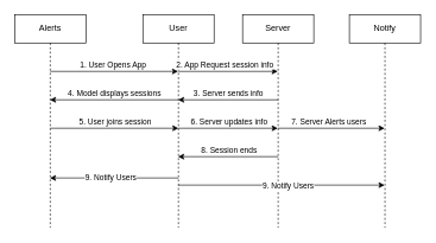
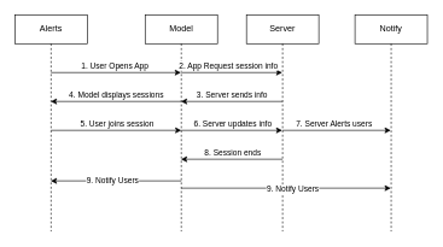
  <mxCell id="0" />
  <mxCell id="1" parent="0" />
  <mxCell id="2" value="Alerts" style="shape=umlLifeline;perimeter=lifelinePerimeter;whiteSpace=wrap;html=1;container=0;dropTarget=0;collapsible=0;recursiveResize=0;outlineConnect=0;portConstraint=eastwest;newEdgeStyle={&quot;edgeStyle&quot;:&quot;elbowEdgeStyle&quot;,&quot;elbow&quot;:&quot;vertical&quot;,&quot;curved&quot;:0,&quot;rounded&quot;:0};" parent="1" vertex="1"><mxGeometry x="20" y="20" width="100" height="300" as="geometry" /></mxCell>
- <mxCell id="3" value="User" style="shape=umlLifeline;perimeter=lifelinePerimeter;whiteSpace=wrap;html=1;container=0;dropTarget=0;collapsible=0;recursiveResize=0;outlineConnect=0;portConstraint=eastwest;newEdgeStyle={&quot;edgeStyle&quot;:&quot;elbowEdgeStyle&quot;,&quot;elbow&quot;:&quot;vertical&quot;,&quot;curved&quot;:0,&quot;rounded&quot;:0};" parent="1" vertex="1"><mxGeometry x="200" y="20" width="100" height="300" as="geometry" /></mxCell>
+ <mxCell id="3" value="Model" style="shape=umlLifeline;perimeter=lifelinePerimeter;whiteSpace=wrap;html=1;container=0;dropTarget=0;collapsible=0;recursiveResize=0;outlineConnect=0;portConstraint=eastwest;newEdgeStyle={&quot;edgeStyle&quot;:&quot;elbowEdgeStyle&quot;,&quot;elbow&quot;:&quot;vertical&quot;,&quot;curved&quot;:0,&quot;rounded&quot;:0};" parent="1" vertex="1"><mxGeometry x="200" y="20" width="100" height="300" as="geometry" /></mxCell>
  <mxCell id="4" value="Server" style="shape=umlLifeline;perimeter=lifelinePerimeter;whiteSpace=wrap;html=1;container=0;dropTarget=0;collapsible=0;recursiveResize=0;outlineConnect=0;portConstraint=eastwest;newEdgeStyle={&quot;edgeStyle&quot;:&quot;elbowEdgeStyle&quot;,&quot;elbow&quot;:&quot;vertical&quot;,&quot;curved&quot;:0,&quot;rounded&quot;:0};" vertex="1" parent="1"><mxGeometry x="340" y="20" width="100" height="300" as="geometry" /></mxCell>
  <mxCell id="5" value="" style="endArrow=classic;html=1;rounded=0;" edge="1" parent="1" target="3"><mxGeometry width="50" height="50" relative="1" as="geometry"><mxPoint x="70" y="100" as="sourcePoint" /><mxPoint x="140" y="260" as="targetPoint" /></mxGeometry></mxCell>
  <mxCell id="6" value="1. User Opens App" style="edgeLabel;html=1;align=center;verticalAlign=middle;resizable=0;points=[];" vertex="1" connectable="0" parent="5"><mxGeometry x="-0.031" y="2" relative="1" as="geometry"><mxPoint y="-8" as="offset" /></mxGeometry></mxCell>
  <mxCell id="7" value="" style="endArrow=classic;html=1;rounded=0;" edge="1" parent="1" target="4"><mxGeometry width="50" height="50" relative="1" as="geometry"><mxPoint x="250" y="100" as="sourcePoint" /><mxPoint x="300" y="50" as="targetPoint" /></mxGeometry></mxCell>
  <mxCell id="8" value="2. App Request session info" style="edgeLabel;html=1;align=center;verticalAlign=middle;resizable=0;points=[];" vertex="1" connectable="0" parent="7"><mxGeometry x="-0.082" y="2" relative="1" as="geometry"><mxPoint y="-8" as="offset" /></mxGeometry></mxCell>
  <mxCell id="9" value="" style="endArrow=classic;html=1;rounded=0;" edge="1" parent="1" target="3"><mxGeometry width="50" height="50" relative="1" as="geometry"><mxPoint x="390" y="140" as="sourcePoint" /><mxPoint x="440" y="90" as="targetPoint" /></mxGeometry></mxCell>
  <mxCell id="10" value="3. Server sends info" style="edgeLabel;html=1;align=center;verticalAlign=middle;resizable=0;points=[];" vertex="1" connectable="0" parent="9"><mxGeometry x="0.134" y="1" relative="1" as="geometry"><mxPoint x="9" y="-11" as="offset" /></mxGeometry></mxCell>
  <mxCell id="11" value="" style="endArrow=classic;html=1;rounded=0;" edge="1" parent="1" target="2"><mxGeometry width="50" height="50" relative="1" as="geometry"><mxPoint x="250" y="140" as="sourcePoint" /><mxPoint x="300" y="90" as="targetPoint" /></mxGeometry></mxCell>
  <mxCell id="12" value="4. Model displays sessions" style="edgeLabel;html=1;align=center;verticalAlign=middle;resizable=0;points=[];" vertex="1" connectable="0" parent="11"><mxGeometry x="0.371" y="1" relative="1" as="geometry"><mxPoint x="33" y="-11" as="offset" /></mxGeometry></mxCell>
  <mxCell id="13" value="" style="endArrow=classic;html=1;rounded=0;" edge="1" parent="1"><mxGeometry width="50" height="50" relative="1" as="geometry"><mxPoint x="70" y="180" as="sourcePoint" /><mxPoint x="250" y="180" as="targetPoint" /></mxGeometry></mxCell>
  <mxCell id="14" value="5. User joins session" style="edgeLabel;html=1;align=center;verticalAlign=middle;resizable=0;points=[];" vertex="1" connectable="0" parent="13"><mxGeometry x="-0.102" y="-1" relative="1" as="geometry"><mxPoint x="9" y="-11" as="offset" /></mxGeometry></mxCell>
  <mxCell id="15" value="" style="endArrow=classic;html=1;rounded=0;" edge="1" parent="1" target="4"><mxGeometry width="50" height="50" relative="1" as="geometry"><mxPoint x="250" y="180" as="sourcePoint" /><mxPoint x="300" y="130" as="targetPoint" /></mxGeometry></mxCell>
  <mxCell id="16" value="6. Server updates info" style="edgeLabel;html=1;align=center;verticalAlign=middle;resizable=0;points=[];" vertex="1" connectable="0" parent="15"><mxGeometry x="-0.14" y="1" relative="1" as="geometry"><mxPoint x="10" y="-9" as="offset" /></mxGeometry></mxCell>
  <mxCell id="17" value="Notify" style="shape=umlLifeline;perimeter=lifelinePerimeter;whiteSpace=wrap;html=1;container=0;dropTarget=0;collapsible=0;recursiveResize=0;outlineConnect=0;portConstraint=eastwest;newEdgeStyle={&quot;edgeStyle&quot;:&quot;elbowEdgeStyle&quot;,&quot;elbow&quot;:&quot;vertical&quot;,&quot;curved&quot;:0,&quot;rounded&quot;:0};" vertex="1" parent="1"><mxGeometry x="490" y="20" width="100" height="300" as="geometry" /></mxCell>
  <mxCell id="18" value="" style="endArrow=classic;html=1;rounded=0;" edge="1" parent="1" target="17"><mxGeometry width="50" height="50" relative="1" as="geometry"><mxPoint x="390" y="180" as="sourcePoint" /><mxPoint x="440" y="130" as="targetPoint" /></mxGeometry></mxCell>
  <mxCell id="19" value="7. Server Alerts users" style="edgeLabel;html=1;align=center;verticalAlign=middle;resizable=0;points=[];" vertex="1" connectable="0" parent="18"><mxGeometry x="-0.121" relative="1" as="geometry"><mxPoint x="4" y="-10" as="offset" /></mxGeometry></mxCell>
  <mxCell id="20" value="" style="endArrow=classic;html=1;rounded=0;" edge="1" parent="1" target="3"><mxGeometry width="50" height="50" relative="1" as="geometry"><mxPoint x="390" y="220" as="sourcePoint" /><mxPoint x="440" y="170" as="targetPoint" /></mxGeometry></mxCell>
  <mxCell id="21" value="8. Session ends" style="edgeLabel;html=1;align=center;verticalAlign=middle;resizable=0;points=[];" vertex="1" connectable="0" parent="20"><mxGeometry x="0.167" y="-2" relative="1" as="geometry"><mxPoint x="12" y="-8" as="offset" /></mxGeometry></mxCell>
  <mxCell id="22" value="" style="endArrow=classic;html=1;rounded=0;" edge="1" parent="1" target="2"><mxGeometry width="50" height="50" relative="1" as="geometry"><mxPoint x="250" y="250" as="sourcePoint" /><mxPoint x="300" y="200" as="targetPoint" /></mxGeometry></mxCell>
  <mxCell id="23" value="9. Notify Users" style="edgeLabel;html=1;align=center;verticalAlign=middle;resizable=0;points=[];" vertex="1" connectable="0" parent="22"><mxGeometry x="0.066" y="-1" relative="1" as="geometry"><mxPoint as="offset" /></mxGeometry></mxCell>
  <mxCell id="24" value="" style="endArrow=classic;html=1;rounded=0;" edge="1" parent="1"><mxGeometry width="50" height="50" relative="1" as="geometry"><mxPoint x="249.929" y="260" as="sourcePoint" /><mxPoint x="539.5" y="260" as="targetPoint" /></mxGeometry></mxCell>
  <mxCell id="25" value="9. Notify Users" style="edgeLabel;html=1;align=center;verticalAlign=middle;resizable=0;points=[];" vertex="1" connectable="0" parent="24"><mxGeometry x="0.066" y="-1" relative="1" as="geometry"><mxPoint as="offset" /></mxGeometry></mxCell>
